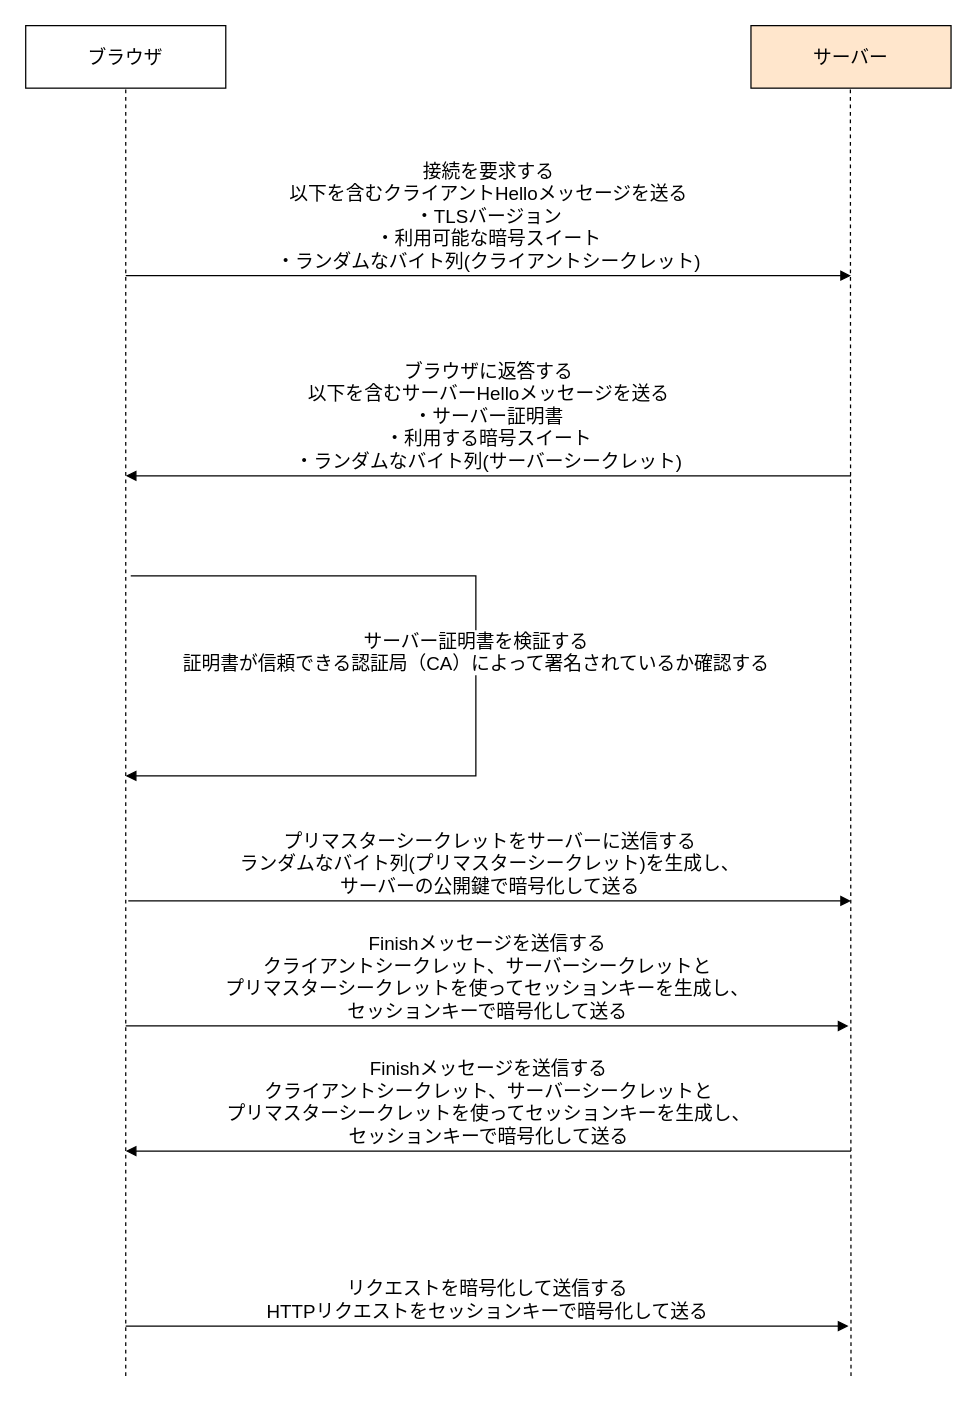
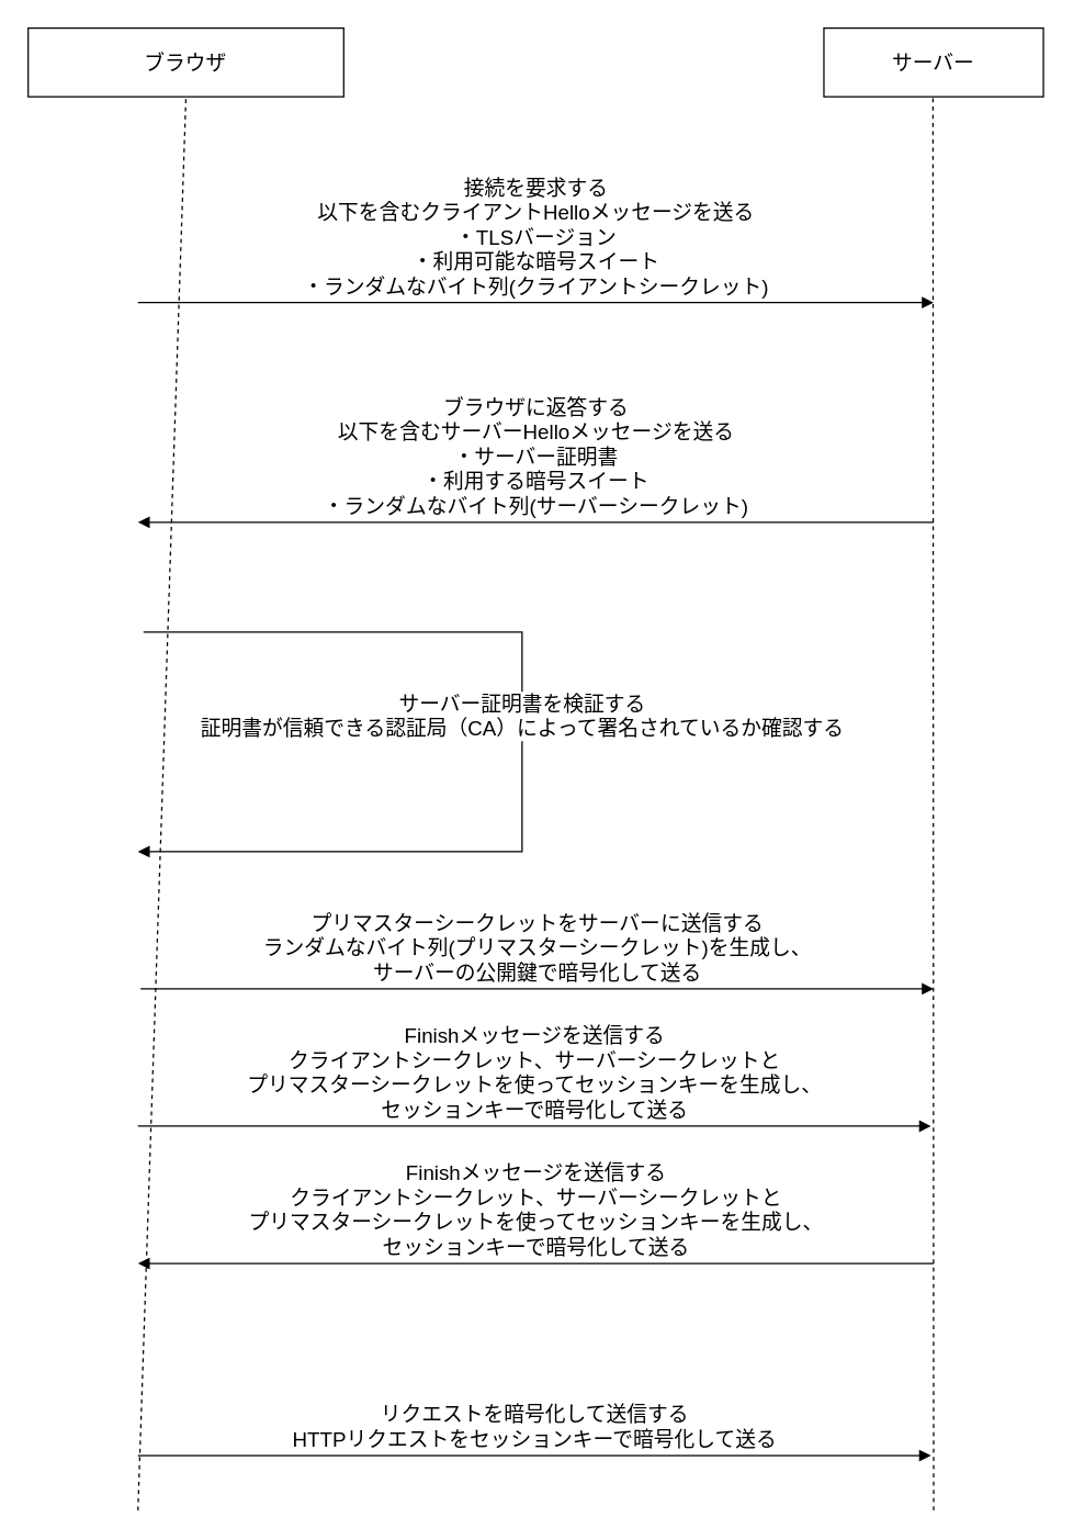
  <mxCell id="0" />
  <mxCell id="1" parent="0" />
- <mxCell id="2" value="&lt;font style=&quot;font-size: 15px;&quot;&gt;ブラウザ&lt;/font&gt;" style="whiteSpace=wrap;html=1;align=center;" parent="1" vertex="1"><mxGeometry x="20" y="20" width="160" height="50" as="geometry" /></mxCell>
- <mxCell id="3" value="&lt;font style=&quot;font-size: 15px;&quot;&gt;サーバー&lt;/font&gt;" style="whiteSpace=wrap;html=1;align=center;fillColor=#ffe6cc;" parent="1" vertex="1"><mxGeometry x="600" y="20" width="160" height="50" as="geometry" /></mxCell>
+ <mxCell id="2" value="&lt;font style=&quot;font-size: 15px;&quot;&gt;ブラウザ&lt;/font&gt;" style="whiteSpace=wrap;html=1;align=center;" parent="1" vertex="1"><mxGeometry x="20" y="20" width="230" height="50" as="geometry" /></mxCell>
+ <mxCell id="3" value="&lt;font style=&quot;font-size: 15px;&quot;&gt;サーバー&lt;/font&gt;" style="whiteSpace=wrap;html=1;align=center;" parent="1" vertex="1"><mxGeometry x="600" y="20" width="160" height="50" as="geometry" /></mxCell>
  <mxCell id="4" value="" style="endArrow=none;dashed=1;html=1;rounded=0;entryX=0.5;entryY=1;entryDx=0;entryDy=0;" parent="1" target="2" edge="1"><mxGeometry width="50" height="50" relative="1" as="geometry"><mxPoint x="100" y="1100" as="sourcePoint" /><mxPoint x="420" y="320" as="targetPoint" /></mxGeometry></mxCell>
  <mxCell id="5" value="" style="endArrow=none;dashed=1;html=1;rounded=0;entryX=0.5;entryY=1;entryDx=0;entryDy=0;" parent="1" edge="1"><mxGeometry width="50" height="50" relative="1" as="geometry"><mxPoint x="680" y="1100" as="sourcePoint" /><mxPoint x="679.5" y="70" as="targetPoint" /></mxGeometry></mxCell>
  <mxCell id="6" value="&lt;font style=&quot;font-size: 15px;&quot;&gt;接続を要求する&lt;/font&gt;&lt;div&gt;&lt;span style=&quot;font-size: 15px;&quot;&gt;以下を含むクライアントHelloメッセージを送る&lt;br&gt;&lt;/span&gt;&lt;div&gt;&lt;font style=&quot;font-size: 15px;&quot;&gt;・TLSバージョン&lt;/font&gt;&lt;/div&gt;&lt;div&gt;&lt;span style=&quot;font-size: 15px;&quot;&gt;・利用可能な暗号スイート&lt;/span&gt;&lt;/div&gt;&lt;div&gt;&lt;span style=&quot;font-size: 15px;&quot;&gt;・ランダムなバイト列(クライアントシークレット)&lt;/span&gt;&lt;/div&gt;&lt;/div&gt;" style="html=1;verticalAlign=bottom;endArrow=block;curved=0;rounded=0;" parent="1" edge="1"><mxGeometry width="80" relative="1" as="geometry"><mxPoint x="100" y="220" as="sourcePoint" /><mxPoint x="680" y="220" as="targetPoint" /></mxGeometry></mxCell>
  <mxCell id="7" value="&lt;span style=&quot;font-size: 15px;&quot;&gt;ブラウザに返答する&lt;/span&gt;&lt;br&gt;&lt;div&gt;&lt;span style=&quot;font-size: 15px;&quot;&gt;以下を含むサーバーHelloメッセージを送る&lt;br&gt;&lt;/span&gt;&lt;div&gt;&lt;font style=&quot;font-size: 15px;&quot;&gt;・サーバー証明書&lt;/font&gt;&lt;/div&gt;&lt;div&gt;&lt;span style=&quot;font-size: 15px;&quot;&gt;・利用する暗号スイート&lt;/span&gt;&lt;/div&gt;&lt;div&gt;&lt;span style=&quot;font-size: 15px;&quot;&gt;・ランダムなバイト列(サーバーシークレット)&lt;/span&gt;&lt;/div&gt;&lt;/div&gt;" style="html=1;verticalAlign=bottom;endArrow=block;curved=0;rounded=0;" parent="1" edge="1"><mxGeometry width="80" relative="1" as="geometry"><mxPoint x="680" y="380" as="sourcePoint" /><mxPoint x="100" y="380" as="targetPoint" /></mxGeometry></mxCell>
  <mxCell id="8" value="&lt;span style=&quot;font-size: 15px;&quot;&gt;サーバー証明書を検証する&lt;/span&gt;&lt;br&gt;&lt;div&gt;&lt;span style=&quot;font-size: 15px;&quot;&gt;証明書が信頼できる認証局（CA）によって署名されているか確認する&lt;/span&gt;&lt;/div&gt;" style="html=1;verticalAlign=bottom;endArrow=block;curved=0;rounded=0;" parent="1" edge="1"><mxGeometry width="80" relative="1" as="geometry"><mxPoint x="104" y="460" as="sourcePoint" /><mxPoint x="100" y="620" as="targetPoint" /><Array as="points"><mxPoint x="380" y="460" /><mxPoint x="380" y="500" /><mxPoint x="380" y="540" /><mxPoint x="380" y="620" /></Array></mxGeometry></mxCell>
  <mxCell id="9" value="&lt;font style=&quot;font-size: 15px;&quot;&gt;プリマスターシークレットをサーバーに送信する&lt;/font&gt;&lt;div&gt;&lt;span style=&quot;font-size: 15px;&quot;&gt;ランダムなバイト列(プリマスターシークレット)を生成し、&lt;/span&gt;&lt;/div&gt;&lt;div&gt;&lt;span style=&quot;font-size: 15px;&quot;&gt;サーバーの公開鍵で暗号化して送る&lt;/span&gt;&lt;/div&gt;" style="html=1;verticalAlign=bottom;endArrow=block;curved=0;rounded=0;" edge="1" parent="1"><mxGeometry width="80" relative="1" as="geometry"><mxPoint x="102" y="720" as="sourcePoint" /><mxPoint x="680" y="720" as="targetPoint" /></mxGeometry></mxCell>
  <mxCell id="10" value="&lt;font style=&quot;font-size: 15px;&quot;&gt;Finishメッセージを送信する&lt;/font&gt;&lt;div&gt;&lt;span style=&quot;font-size: 15px;&quot;&gt;クライアントシークレット、サーバーシークレットと&lt;/span&gt;&lt;/div&gt;&lt;div&gt;&lt;span style=&quot;font-size: 15px;&quot;&gt;プリマスターシークレットを使ってセッションキーを生成し、&lt;/span&gt;&lt;br&gt;&lt;/div&gt;&lt;div&gt;&lt;span style=&quot;font-size: 15px;&quot;&gt;セッションキーで暗号化して送る&lt;/span&gt;&lt;/div&gt;" style="html=1;verticalAlign=bottom;endArrow=block;curved=0;rounded=0;" edge="1" parent="1"><mxGeometry width="80" relative="1" as="geometry"><mxPoint x="100" y="820" as="sourcePoint" /><mxPoint x="678" y="820" as="targetPoint" /></mxGeometry></mxCell>
  <mxCell id="11" value="&lt;font style=&quot;font-size: 15px;&quot;&gt;Finishメッセージを送信する&lt;/font&gt;&lt;div&gt;&lt;span style=&quot;font-size: 15px;&quot;&gt;クライアントシークレット、サーバーシークレットと&lt;/span&gt;&lt;/div&gt;&lt;div&gt;&lt;span style=&quot;font-size: 15px;&quot;&gt;プリマスターシークレットを使ってセッションキーを生成し、&lt;/span&gt;&lt;br&gt;&lt;/div&gt;&lt;div&gt;&lt;span style=&quot;font-size: 15px;&quot;&gt;セッションキーで暗号化して送る&lt;/span&gt;&lt;/div&gt;" style="html=1;verticalAlign=bottom;endArrow=block;curved=0;rounded=0;" edge="1" parent="1"><mxGeometry width="80" relative="1" as="geometry"><mxPoint x="680" y="920" as="sourcePoint" /><mxPoint x="100" y="920" as="targetPoint" /></mxGeometry></mxCell>
  <mxCell id="12" value="&lt;span style=&quot;font-size: 15px;&quot;&gt;リクエストを暗号化して送信する&lt;/span&gt;&lt;div&gt;&lt;span style=&quot;font-size: 15px;&quot;&gt;HTTPリクエストをセッションキーで暗号化して送る&lt;/span&gt;&lt;/div&gt;" style="html=1;verticalAlign=bottom;endArrow=block;curved=0;rounded=0;" edge="1" parent="1"><mxGeometry width="80" relative="1" as="geometry"><mxPoint x="100" y="1060" as="sourcePoint" /><mxPoint x="678" y="1060" as="targetPoint" /></mxGeometry></mxCell>
